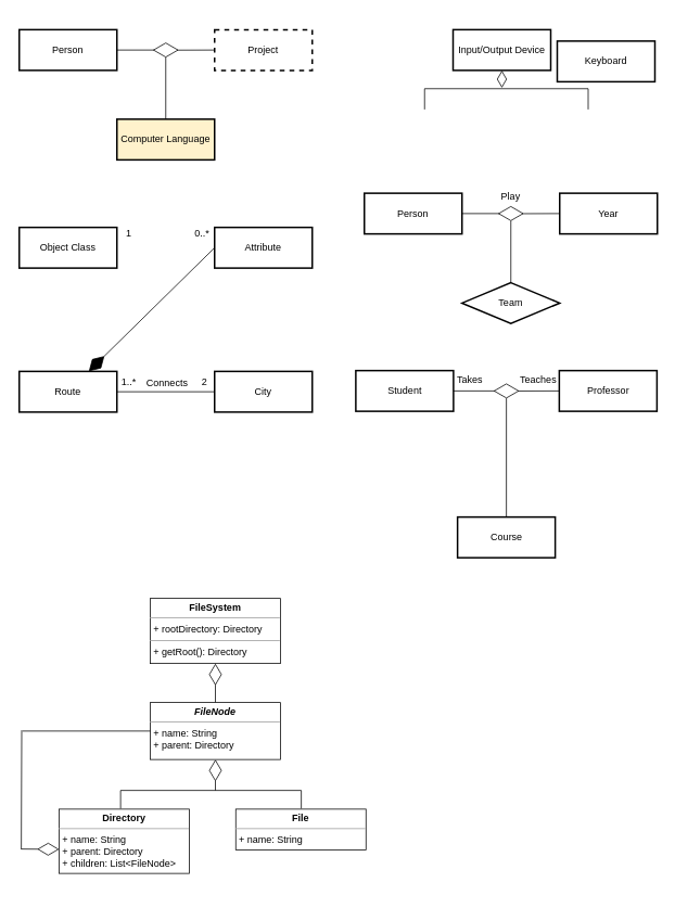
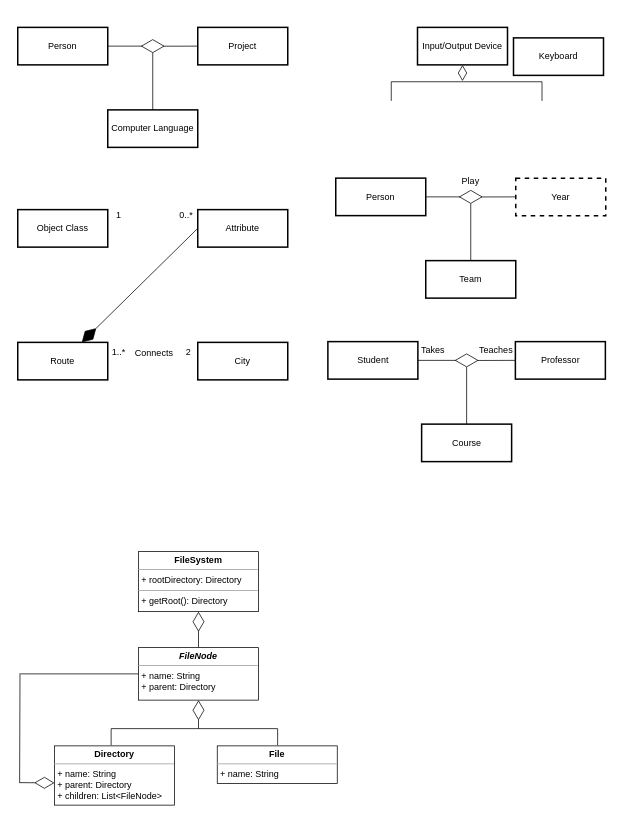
  <mxCell id="0" />
  <mxCell id="1" parent="0" />
  <mxCell id="2" value="Person" style="rounded=0;whiteSpace=wrap;html=1;strokeWidth=2;" vertex="1" parent="1"><mxGeometry x="20" y="36" width="120" height="50" as="geometry" /></mxCell>
- <mxCell id="3" value="Project" style="rounded=0;whiteSpace=wrap;html=1;strokeWidth=2;dashed=1;" vertex="1" parent="1"><mxGeometry x="260" y="36" width="120" height="50" as="geometry" /></mxCell>
- <mxCell id="4" value="Computer Language" style="rounded=0;whiteSpace=wrap;html=1;strokeWidth=2;fillColor=#fff2cc;" vertex="1" parent="1"><mxGeometry x="140" y="146" width="120" height="50" as="geometry" /></mxCell>
+ <mxCell id="3" value="Project" style="rounded=0;whiteSpace=wrap;html=1;strokeWidth=2;" vertex="1" parent="1"><mxGeometry x="260" y="36" width="120" height="50" as="geometry" /></mxCell>
+ <mxCell id="4" value="Computer Language" style="rounded=0;whiteSpace=wrap;html=1;strokeWidth=2;" vertex="1" parent="1"><mxGeometry x="140" y="146" width="120" height="50" as="geometry" /></mxCell>
  <mxCell id="5" value="" style="html=1;whiteSpace=wrap;aspect=fixed;shape=isoRectangle;" vertex="1" parent="1"><mxGeometry x="185" y="52" width="30" height="18" as="geometry" /></mxCell>
  <mxCell id="6" value="" style="endArrow=none;html=1;rounded=0;exitX=0.5;exitY=0;exitDx=0;exitDy=0;" edge="1" parent="1" source="4"><mxGeometry width="50" height="50" relative="1" as="geometry"><mxPoint x="150" y="120" as="sourcePoint" /><mxPoint x="200" y="70" as="targetPoint" /></mxGeometry></mxCell>
  <mxCell id="7" value="" style="endArrow=none;html=1;rounded=0;exitX=1;exitY=0.5;exitDx=0;exitDy=0;entryX=0.033;entryY=0.5;entryDx=0;entryDy=0;entryPerimeter=0;" edge="1" parent="1" source="2" target="5"><mxGeometry width="50" height="50" relative="1" as="geometry"><mxPoint x="550" y="336" as="sourcePoint" /><mxPoint x="190" y="61" as="targetPoint" /></mxGeometry></mxCell>
  <mxCell id="8" value="" style="endArrow=none;html=1;rounded=0;entryX=0;entryY=0.5;entryDx=0;entryDy=0;startSize=6;exitX=0.976;exitY=0.508;exitDx=0;exitDy=0;exitPerimeter=0;" edge="1" parent="1" source="5" target="3"><mxGeometry width="50" height="50" relative="1" as="geometry"><mxPoint x="220" y="61" as="sourcePoint" /><mxPoint x="600" y="286" as="targetPoint" /></mxGeometry></mxCell>
  <mxCell id="9" value="Input/Output Device" style="rounded=0;whiteSpace=wrap;html=1;strokeWidth=2;" vertex="1" parent="1"><mxGeometry x="553" y="36" width="120" height="50" as="geometry" /></mxCell>
  <mxCell id="10" value="Keyboard" style="rounded=0;whiteSpace=wrap;html=1;strokeWidth=2;" vertex="1" parent="1"><mxGeometry x="681" y="50" width="120" height="50" as="geometry" /></mxCell>
  <mxCell id="11" value="" style="strokeWidth=1;html=1;shape=mxgraph.flowchart.annotation_1;align=left;pointerEvents=1;rotation=90;" vertex="1" parent="1"><mxGeometry x="605.75" y="20.75" width="25.5" height="201" as="geometry" /></mxCell>
  <mxCell id="12" value="" style="html=1;whiteSpace=wrap;aspect=fixed;shape=isoRectangle;rotation=90;" vertex="1" parent="1"><mxGeometry x="603.25" y="91" width="19.5" height="11.7" as="geometry" /></mxCell>
  <mxCell id="13" value="Object Class" style="rounded=0;whiteSpace=wrap;html=1;strokeWidth=2;" vertex="1" parent="1"><mxGeometry x="20" y="279" width="120" height="50" as="geometry" /></mxCell>
  <mxCell id="14" value="Attribute" style="rounded=0;whiteSpace=wrap;html=1;strokeWidth=2;" vertex="1" parent="1"><mxGeometry x="260" y="279" width="120" height="50" as="geometry" /></mxCell>
  <mxCell id="15" value="" style="endArrow=diamondThin;endFill=1;endSize=24;html=1;rounded=0;exitX=0;exitY=0.5;exitDx=0;exitDy=0;" edge="1" parent="1" source="14" target="26"><mxGeometry width="160" relative="1" as="geometry"><mxPoint x="258" y="306" as="sourcePoint" /><mxPoint x="545" y="317" as="targetPoint" /></mxGeometry></mxCell>
  <mxCell id="16" value="0..*" style="text;html=1;strokeColor=none;fillColor=none;align=center;verticalAlign=middle;whiteSpace=wrap;rounded=0;" vertex="1" parent="1"><mxGeometry x="215" y="272" width="60" height="30" as="geometry" /></mxCell>
  <mxCell id="17" value="1" style="text;html=1;strokeColor=none;fillColor=none;align=center;verticalAlign=middle;whiteSpace=wrap;rounded=0;" vertex="1" parent="1"><mxGeometry x="125" y="272" width="60" height="30" as="geometry" /></mxCell>
  <mxCell id="18" value="Person" style="rounded=0;whiteSpace=wrap;html=1;strokeWidth=2;" vertex="1" parent="1"><mxGeometry x="444" y="237" width="120" height="50" as="geometry" /></mxCell>
- <mxCell id="19" value="Year" style="rounded=0;whiteSpace=wrap;html=1;strokeWidth=2;" vertex="1" parent="1"><mxGeometry x="684" y="237" width="120" height="50" as="geometry" /></mxCell>
- <mxCell id="20" value="Team" style="rhombus;whiteSpace=wrap;html=1;strokeWidth=2;" vertex="1" parent="1"><mxGeometry x="564" y="347" width="120" height="50" as="geometry" /></mxCell>
+ <mxCell id="19" value="Year" style="rounded=0;whiteSpace=wrap;html=1;strokeWidth=2;dashed=1;" vertex="1" parent="1"><mxGeometry x="684" y="237" width="120" height="50" as="geometry" /></mxCell>
+ <mxCell id="20" value="Team" style="rounded=0;whiteSpace=wrap;html=1;strokeWidth=2;" vertex="1" parent="1"><mxGeometry x="564" y="347" width="120" height="50" as="geometry" /></mxCell>
  <mxCell id="21" value="" style="html=1;whiteSpace=wrap;aspect=fixed;shape=isoRectangle;" vertex="1" parent="1"><mxGeometry x="609" y="253" width="30" height="18" as="geometry" /></mxCell>
  <mxCell id="22" value="" style="endArrow=none;html=1;rounded=0;exitX=0.5;exitY=0;exitDx=0;exitDy=0;" edge="1" parent="1" source="20"><mxGeometry width="50" height="50" relative="1" as="geometry"><mxPoint x="574" y="321" as="sourcePoint" /><mxPoint x="624" y="271" as="targetPoint" /></mxGeometry></mxCell>
  <mxCell id="23" value="" style="endArrow=none;html=1;rounded=0;exitX=1;exitY=0.5;exitDx=0;exitDy=0;entryX=0.033;entryY=0.5;entryDx=0;entryDy=0;entryPerimeter=0;" edge="1" parent="1" source="18" target="21"><mxGeometry width="50" height="50" relative="1" as="geometry"><mxPoint x="974" y="537" as="sourcePoint" /><mxPoint x="614" y="262" as="targetPoint" /></mxGeometry></mxCell>
  <mxCell id="24" value="" style="endArrow=none;html=1;rounded=0;entryX=0;entryY=0.5;entryDx=0;entryDy=0;startSize=6;exitX=0.976;exitY=0.508;exitDx=0;exitDy=0;exitPerimeter=0;" edge="1" parent="1" source="21" target="19"><mxGeometry width="50" height="50" relative="1" as="geometry"><mxPoint x="644" y="262" as="sourcePoint" /><mxPoint x="1024" y="487" as="targetPoint" /></mxGeometry></mxCell>
  <mxCell id="25" value="Play" style="text;html=1;strokeColor=none;fillColor=none;align=center;verticalAlign=middle;whiteSpace=wrap;rounded=0;" vertex="1" parent="1"><mxGeometry x="594" y="226" width="60" height="30" as="geometry" /></mxCell>
  <mxCell id="26" value="Route" style="rounded=0;whiteSpace=wrap;html=1;strokeWidth=2;" vertex="1" parent="1"><mxGeometry x="20" y="456" width="120" height="50" as="geometry" /></mxCell>
- <mxCell id="27" value="" style="endArrow=none;html=1;rounded=0;entryX=0;entryY=0.5;entryDx=0;entryDy=0;startSize=6;exitX=1;exitY=0.5;exitDx=0;exitDy=0;" edge="1" parent="1" source="26" target="28"><mxGeometry width="50" height="50" relative="1" as="geometry"><mxPoint x="171" y="487" as="sourcePoint" /><mxPoint x="186" y="484" as="targetPoint" /></mxGeometry></mxCell>
  <mxCell id="28" value="City" style="rounded=0;whiteSpace=wrap;html=1;strokeWidth=2;" vertex="1" parent="1"><mxGeometry x="260" y="456" width="120" height="50" as="geometry" /></mxCell>
  <mxCell id="29" value="Connects" style="text;html=1;strokeColor=none;fillColor=none;align=center;verticalAlign=middle;whiteSpace=wrap;rounded=0;" vertex="1" parent="1"><mxGeometry x="172" y="456" width="60" height="30" as="geometry" /></mxCell>
  <mxCell id="30" value="2" style="text;html=1;strokeColor=none;fillColor=none;align=center;verticalAlign=middle;whiteSpace=wrap;rounded=0;" vertex="1" parent="1"><mxGeometry x="218" y="454" width="60" height="30" as="geometry" /></mxCell>
  <mxCell id="31" value="1..*" style="text;html=1;strokeColor=none;fillColor=none;align=center;verticalAlign=middle;whiteSpace=wrap;rounded=0;" vertex="1" parent="1"><mxGeometry x="125" y="454" width="60" height="30" as="geometry" /></mxCell>
  <mxCell id="32" value="Student" style="rounded=0;whiteSpace=wrap;html=1;strokeWidth=2;" vertex="1" parent="1"><mxGeometry x="433.5" y="455" width="120" height="50" as="geometry" /></mxCell>
  <mxCell id="33" value="Professor" style="rounded=0;whiteSpace=wrap;html=1;strokeWidth=2;" vertex="1" parent="1"><mxGeometry x="683.5" y="455" width="120" height="50" as="geometry" /></mxCell>
- <mxCell id="34" value="Course" style="rounded=0;whiteSpace=wrap;html=1;strokeWidth=2;" vertex="1" parent="1"><mxGeometry x="558.5" y="635" width="120" height="50" as="geometry" /></mxCell>
+ <mxCell id="34" value="Course" style="rounded=0;whiteSpace=wrap;html=1;strokeWidth=2;" vertex="1" parent="1"><mxGeometry x="558.5" y="565" width="120" height="50" as="geometry" /></mxCell>
  <mxCell id="35" value="" style="html=1;whiteSpace=wrap;aspect=fixed;shape=isoRectangle;" vertex="1" parent="1"><mxGeometry x="603.5" y="471" width="30" height="18" as="geometry" /></mxCell>
  <mxCell id="36" value="" style="endArrow=none;html=1;rounded=0;exitX=0.5;exitY=0;exitDx=0;exitDy=0;" edge="1" parent="1" source="34"><mxGeometry width="50" height="50" relative="1" as="geometry"><mxPoint x="568.5" y="539" as="sourcePoint" /><mxPoint x="618.5" y="489" as="targetPoint" /></mxGeometry></mxCell>
  <mxCell id="37" value="" style="endArrow=none;html=1;rounded=0;exitX=1;exitY=0.5;exitDx=0;exitDy=0;entryX=0.033;entryY=0.5;entryDx=0;entryDy=0;entryPerimeter=0;" edge="1" parent="1" source="32" target="35"><mxGeometry width="50" height="50" relative="1" as="geometry"><mxPoint x="968.5" y="755" as="sourcePoint" /><mxPoint x="608.5" y="480" as="targetPoint" /></mxGeometry></mxCell>
  <mxCell id="38" value="" style="endArrow=none;html=1;rounded=0;entryX=0;entryY=0.5;entryDx=0;entryDy=0;startSize=6;exitX=0.976;exitY=0.508;exitDx=0;exitDy=0;exitPerimeter=0;" edge="1" parent="1" source="35" target="33"><mxGeometry width="50" height="50" relative="1" as="geometry"><mxPoint x="638.5" y="480" as="sourcePoint" /><mxPoint x="1018.5" y="705" as="targetPoint" /></mxGeometry></mxCell>
  <mxCell id="39" value="Takes" style="text;html=1;strokeColor=none;fillColor=none;align=center;verticalAlign=middle;whiteSpace=wrap;rounded=0;" vertex="1" parent="1"><mxGeometry x="544" y="452" width="60" height="30" as="geometry" /></mxCell>
  <mxCell id="40" value="Teaches" style="text;html=1;strokeColor=none;fillColor=none;align=center;verticalAlign=middle;whiteSpace=wrap;rounded=0;" vertex="1" parent="1"><mxGeometry x="628" y="452" width="60" height="30" as="geometry" /></mxCell>
  <mxCell id="41" value="&lt;p style=&quot;margin:0px;margin-top:4px;text-align:center;&quot;&gt;&lt;b&gt;FileSystem&lt;/b&gt;&lt;/p&gt;&lt;hr size=&quot;1&quot;&gt;&lt;p style=&quot;margin:0px;margin-left:4px;&quot;&gt;+ rootDirectory: Directory&lt;/p&gt;&lt;hr size=&quot;1&quot;&gt;&lt;p style=&quot;margin:0px;margin-left:4px;&quot;&gt;+ getRoot(): Directory&lt;/p&gt;" style="verticalAlign=top;align=left;overflow=fill;fontSize=12;fontFamily=Helvetica;html=1;whiteSpace=wrap;" vertex="1" parent="1"><mxGeometry x="181" y="735" width="160" height="80" as="geometry" /></mxCell>
  <mxCell id="42" value="" style="endArrow=diamondThin;endFill=0;endSize=24;html=1;rounded=0;entryX=0.5;entryY=1;entryDx=0;entryDy=0;" edge="1" parent="1" target="41"><mxGeometry width="160" relative="1" as="geometry"><mxPoint x="261" y="863" as="sourcePoint" /><mxPoint x="563" y="826" as="targetPoint" /></mxGeometry></mxCell>
  <mxCell id="43" value="&lt;p style=&quot;margin:0px;margin-top:4px;text-align:center;&quot;&gt;&lt;b&gt;&lt;i&gt;FileNode&lt;/i&gt;&lt;/b&gt;&lt;/p&gt;&lt;hr size=&quot;1&quot;&gt;&lt;p style=&quot;margin:0px;margin-left:4px;&quot;&gt;+ name: String&lt;/p&gt;&lt;p style=&quot;margin:0px;margin-left:4px;&quot;&gt;+ parent: Directory&lt;/p&gt;" style="verticalAlign=top;align=left;overflow=fill;fontSize=12;fontFamily=Helvetica;html=1;whiteSpace=wrap;" vertex="1" parent="1"><mxGeometry x="181" y="863" width="160" height="70" as="geometry" /></mxCell>
  <mxCell id="44" value="&lt;p style=&quot;margin:0px;margin-top:4px;text-align:center;&quot;&gt;&lt;b&gt;Directory&lt;/b&gt;&lt;/p&gt;&lt;hr size=&quot;1&quot;&gt;&lt;p style=&quot;margin:0px;margin-left:4px;&quot;&gt;+ name: String&lt;/p&gt;&lt;p style=&quot;margin:0px;margin-left:4px;&quot;&gt;+ parent: Directory&lt;/p&gt;&lt;p style=&quot;margin:0px;margin-left:4px;&quot;&gt;+ children: List&amp;lt;FileNode&amp;gt;&lt;/p&gt;" style="verticalAlign=top;align=left;overflow=fill;fontSize=12;fontFamily=Helvetica;html=1;whiteSpace=wrap;" vertex="1" parent="1"><mxGeometry x="69" y="994" width="160" height="79" as="geometry" /></mxCell>
  <mxCell id="45" value="&lt;p style=&quot;margin:0px;margin-top:4px;text-align:center;&quot;&gt;&lt;b&gt;File&lt;/b&gt;&lt;/p&gt;&lt;hr size=&quot;1&quot;&gt;&lt;p style=&quot;margin:0px;margin-left:4px;&quot;&gt;+ name: String&lt;/p&gt;" style="verticalAlign=top;align=left;overflow=fill;fontSize=12;fontFamily=Helvetica;html=1;whiteSpace=wrap;" vertex="1" parent="1"><mxGeometry x="286" y="994" width="160" height="50" as="geometry" /></mxCell>
  <mxCell id="46" value="" style="endArrow=diamondThin;endFill=0;endSize=24;html=1;rounded=0;entryX=0;entryY=0.625;entryDx=0;entryDy=0;entryPerimeter=0;" edge="1" parent="1" target="44"><mxGeometry width="160" relative="1" as="geometry"><mxPoint x="22" y="1043" as="sourcePoint" /><mxPoint x="563" y="825" as="targetPoint" /></mxGeometry></mxCell>
  <mxCell id="47" value="" style="endArrow=none;html=1;rounded=0;exitX=0.5;exitY=0;exitDx=0;exitDy=0;" edge="1" parent="1"><mxGeometry width="50" height="50" relative="1" as="geometry"><mxPoint x="22.5" y="1043" as="sourcePoint" /><mxPoint x="23" y="897" as="targetPoint" /></mxGeometry></mxCell>
  <mxCell id="48" value="" style="endArrow=none;html=1;rounded=0;entryX=0;entryY=0.5;entryDx=0;entryDy=0;startSize=6;" edge="1" parent="1" target="43"><mxGeometry width="50" height="50" relative="1" as="geometry"><mxPoint x="24" y="898" as="sourcePoint" /><mxPoint x="103" y="904" as="targetPoint" /></mxGeometry></mxCell>
  <mxCell id="49" value="" style="endArrow=diamondThin;endFill=0;endSize=24;html=1;rounded=0;entryX=0.5;entryY=1;entryDx=0;entryDy=0;" edge="1" parent="1" target="43"><mxGeometry width="160" relative="1" as="geometry"><mxPoint x="261" y="971" as="sourcePoint" /><mxPoint x="545" y="967" as="targetPoint" /></mxGeometry></mxCell>
  <mxCell id="50" value="" style="strokeWidth=1;html=1;shape=mxgraph.flowchart.annotation_1;align=left;pointerEvents=1;rotation=90;" vertex="1" parent="1"><mxGeometry x="244.38" y="871.13" width="22.25" height="222" as="geometry" /></mxCell>
